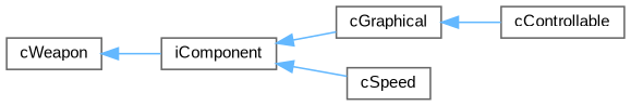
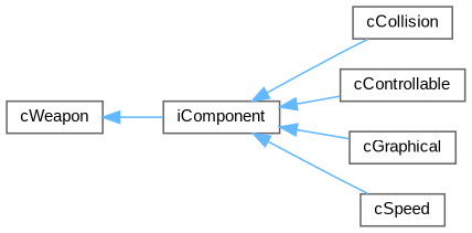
  digraph {
    fontname="Liberation Sans"
    rankdir=LR
    node [color=grey40 fillcolor=white fontname="Liberation Sans" fontsize=10 shape=box style=filled]
    edge [color=steelblue1 dir=back fontname="Liberation Sans" fontsize=10 labelfontname=Helvetica labelfontsize=10 style=solid]
    n1 [height=0.2 label=iComponent width=0.4]
+   n2 [height=0.2 label=cCollision width=0.4]
    n3 [height=0.2 label=cControllable width=0.4]
    n4 [height=0.2 label=cGraphical width=0.4]
    n5 [height=0.2 label=cSpeed width=0.4]
    n6 [height=0.2 label=cWeapon width=0.4]
-   n4 -> n3
+   n1 -> n2
+   n1 -> n3
    n1 -> n4
    n1 -> n5
    n6 -> n1
  }
